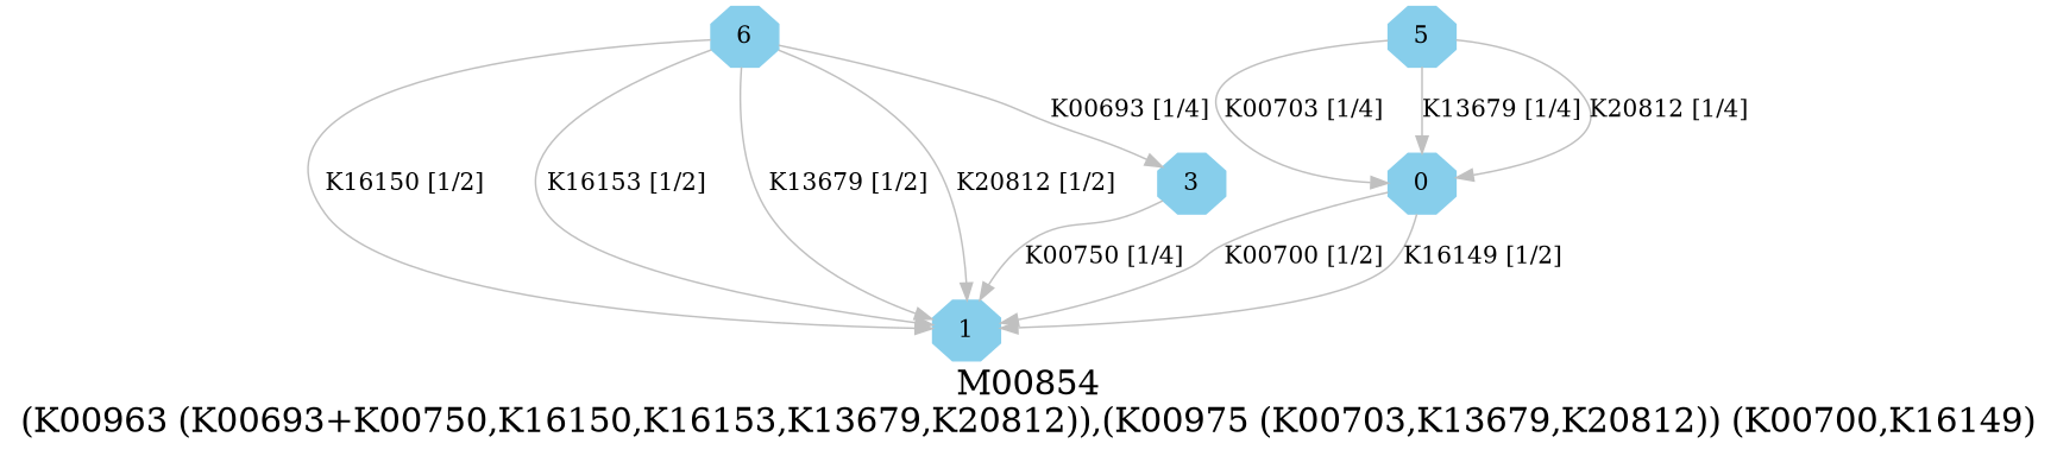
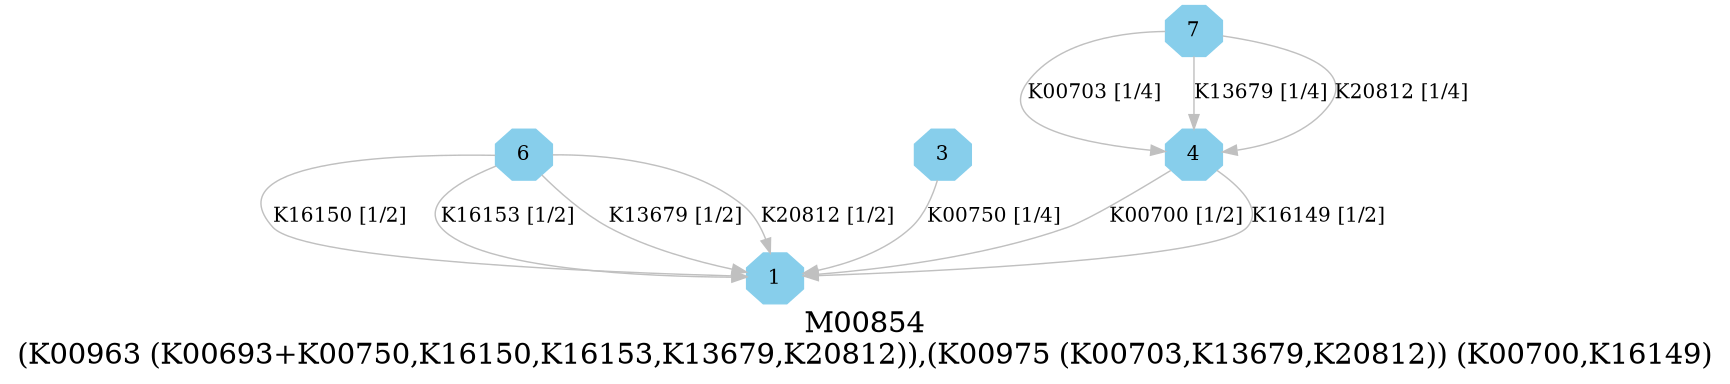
  digraph {
    fontsize=20
    label="M00854\n(K00963 (K00693+K00750,K16150,K16153,K13679,K20812)),(K00975 (K00703,K13679,K20812)) (K00700,K16149)"
    node [color=skyblue shape=octagon style=filled]
    edge [color=grey]
    1 [height=.3 width=.3]
    n2 [height=.3 label=6 width=.3]
    3 [height=.3 width=.3]
-   4 [height=.3 width=.3 label=0]
-   5 [height=.3 width=.3]
+   4 [height=.3 width=.3]
+   5 [height=.3 width=.3 label=7]
    subgraph sub_1 {
      1
      n2
      3
      4
      5
    }
    n2 -> 1 [label="K16150 [1/2]"]
    n2 -> 1 [label="K16153 [1/2]"]
    n2 -> 1 [label="K13679 [1/2]"]
    n2 -> 1 [label="K20812 [1/2]"]
-   n2 -> 3 [label="K00693 [1/4]"]
    3 -> 1 [label="K00750 [1/4]"]
    4 -> 1 [label="K00700 [1/2]"]
    4 -> 1 [label="K16149 [1/2]"]
    5 -> 4 [label="K00703 [1/4]"]
    5 -> 4 [label="K13679 [1/4]"]
    5 -> 4 [label="K20812 [1/4]"]
  }
